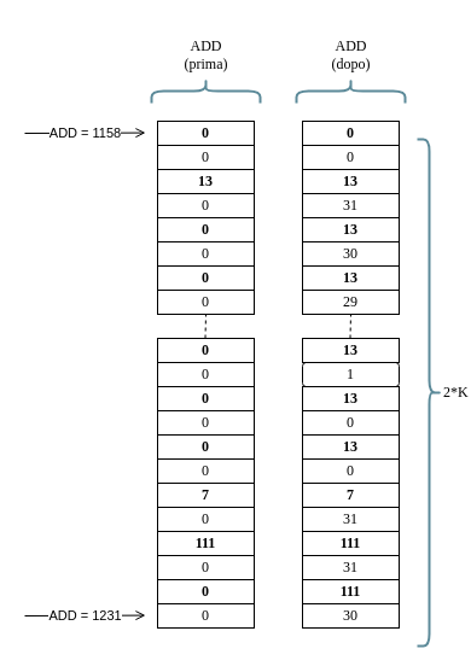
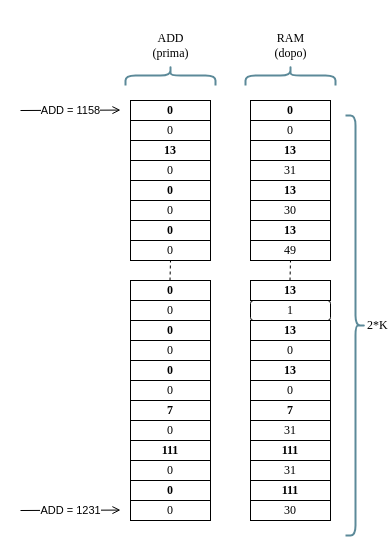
  <mxCell id="0" />
  <mxCell id="1" parent="0" />
  <mxCell id="2" value="0" style="rounded=0;whiteSpace=wrap;html=1;fillColor=none;fontFamily=New Computer Modern;fontStyle=1" parent="1" vertex="1"><mxGeometry x="130" y="100" width="80" height="20" as="geometry" /></mxCell>
  <mxCell id="3" value="0" style="rounded=0;whiteSpace=wrap;html=1;fillColor=none;fontFamily=New Computer Modern;" parent="1" vertex="1"><mxGeometry x="130" y="120" width="80" height="20" as="geometry" /></mxCell>
  <mxCell id="4" value="13" style="rounded=0;whiteSpace=wrap;html=1;fillColor=none;fontFamily=New Computer Modern;fontStyle=1" parent="1" vertex="1"><mxGeometry x="130" y="140" width="80" height="20" as="geometry" /></mxCell>
  <mxCell id="5" value="0" style="rounded=0;whiteSpace=wrap;html=1;fillColor=none;fontFamily=New Computer Modern;" parent="1" vertex="1"><mxGeometry x="130" y="160" width="80" height="20" as="geometry" /></mxCell>
  <mxCell id="6" value="0" style="rounded=0;whiteSpace=wrap;html=1;fillColor=none;fontFamily=New Computer Modern;fontStyle=1" parent="1" vertex="1"><mxGeometry x="130" y="180" width="80" height="20" as="geometry" /></mxCell>
  <mxCell id="7" value="0" style="rounded=0;whiteSpace=wrap;html=1;fillColor=none;fontFamily=New Computer Modern;" parent="1" vertex="1"><mxGeometry x="130" y="200" width="80" height="20" as="geometry" /></mxCell>
  <mxCell id="8" value="0" style="rounded=0;whiteSpace=wrap;html=1;fillColor=none;fontFamily=New Computer Modern;fontStyle=1" parent="1" vertex="1"><mxGeometry x="130" y="220" width="80" height="20" as="geometry" /></mxCell>
  <mxCell id="9" value="0" style="rounded=0;whiteSpace=wrap;html=1;fillColor=none;fontFamily=New Computer Modern;" parent="1" vertex="1"><mxGeometry x="130" y="240" width="80" height="20" as="geometry" /></mxCell>
  <mxCell id="10" value="0" style="rounded=0;whiteSpace=wrap;html=1;fillColor=none;fontFamily=New Computer Modern;fontStyle=1" parent="1" vertex="1"><mxGeometry x="130" y="280" width="80" height="20" as="geometry" /></mxCell>
  <mxCell id="11" value="0" style="rounded=0;whiteSpace=wrap;html=1;fillColor=none;fontFamily=New Computer Modern;" parent="1" vertex="1"><mxGeometry x="130" y="300" width="80" height="20" as="geometry" /></mxCell>
  <mxCell id="12" value="" style="endArrow=none;dashed=1;html=1;rounded=0;" parent="1" edge="1"><mxGeometry width="50" height="50" relative="1" as="geometry"><mxPoint x="169.5" y="280" as="sourcePoint" /><mxPoint x="170" y="260" as="targetPoint" /></mxGeometry></mxCell>
  <mxCell id="13" value="0" style="rounded=0;whiteSpace=wrap;html=1;fillColor=none;fontFamily=New Computer Modern;fontStyle=1" parent="1" vertex="1"><mxGeometry x="250" y="100" width="80" height="20" as="geometry" /></mxCell>
  <mxCell id="14" value="0" style="rounded=0;whiteSpace=wrap;html=1;fillColor=none;fontFamily=New Computer Modern;" parent="1" vertex="1"><mxGeometry x="250" y="120" width="80" height="20" as="geometry" /></mxCell>
  <mxCell id="15" value="13" style="rounded=0;whiteSpace=wrap;html=1;fillColor=none;fontFamily=New Computer Modern;fontStyle=1" parent="1" vertex="1"><mxGeometry x="250" y="140" width="80" height="20" as="geometry" /></mxCell>
  <mxCell id="16" value="31" style="rounded=0;whiteSpace=wrap;html=1;fillColor=none;fontFamily=New Computer Modern;" parent="1" vertex="1"><mxGeometry x="250" y="160" width="80" height="20" as="geometry" /></mxCell>
  <mxCell id="17" value="13" style="rounded=0;whiteSpace=wrap;html=1;fillColor=none;fontFamily=New Computer Modern;fontStyle=1" parent="1" vertex="1"><mxGeometry x="250" y="180" width="80" height="20" as="geometry" /></mxCell>
  <mxCell id="18" value="30" style="rounded=0;whiteSpace=wrap;html=1;fillColor=none;fontFamily=New Computer Modern;" parent="1" vertex="1"><mxGeometry x="250" y="200" width="80" height="20" as="geometry" /></mxCell>
  <mxCell id="19" value="13" style="rounded=0;whiteSpace=wrap;html=1;fillColor=none;fontFamily=New Computer Modern;fontStyle=1" parent="1" vertex="1"><mxGeometry x="250" y="220" width="80" height="20" as="geometry" /></mxCell>
- <mxCell id="20" value="29" style="rounded=0;whiteSpace=wrap;html=1;fillColor=none;fontFamily=New Computer Modern;" parent="1" vertex="1"><mxGeometry x="250" y="240" width="80" height="20" as="geometry" /></mxCell>
+ <mxCell id="20" value="49" style="rounded=0;whiteSpace=wrap;html=1;fillColor=none;fontFamily=New Computer Modern;" parent="1" vertex="1"><mxGeometry x="250" y="240" width="80" height="20" as="geometry" /></mxCell>
  <mxCell id="21" value="13" style="rounded=0;whiteSpace=wrap;html=1;fillColor=none;fontFamily=New Computer Modern;fontStyle=1" parent="1" vertex="1"><mxGeometry x="250" y="280" width="80" height="20" as="geometry" /></mxCell>
  <mxCell id="22" value="1" style="whiteSpace=wrap;html=1;fillColor=none;fontFamily=New Computer Modern;rounded=1;" parent="1" vertex="1"><mxGeometry x="250" y="300" width="80" height="20" as="geometry" /></mxCell>
  <mxCell id="23" value="" style="endArrow=none;dashed=1;html=1;rounded=0;" parent="1" edge="1"><mxGeometry width="50" height="50" relative="1" as="geometry"><mxPoint x="289.5" y="280" as="sourcePoint" /><mxPoint x="290" y="260" as="targetPoint" /></mxGeometry></mxCell>
  <mxCell id="24" value="0" style="rounded=0;whiteSpace=wrap;html=1;fillColor=none;fontFamily=New Computer Modern;fontStyle=1" parent="1" vertex="1"><mxGeometry x="130" y="320" width="80" height="20" as="geometry" /></mxCell>
  <mxCell id="25" value="0" style="rounded=0;whiteSpace=wrap;html=1;fillColor=none;fontFamily=New Computer Modern;" parent="1" vertex="1"><mxGeometry x="130" y="340" width="80" height="20" as="geometry" /></mxCell>
  <mxCell id="26" value="13" style="rounded=0;whiteSpace=wrap;html=1;fillColor=none;fontFamily=New Computer Modern;fontStyle=1" parent="1" vertex="1"><mxGeometry x="250" y="320" width="80" height="20" as="geometry" /></mxCell>
  <mxCell id="27" value="0" style="rounded=0;whiteSpace=wrap;html=1;fillColor=none;fontFamily=New Computer Modern;" parent="1" vertex="1"><mxGeometry x="250" y="340" width="80" height="20" as="geometry" /></mxCell>
  <mxCell id="28" value="0" style="rounded=0;whiteSpace=wrap;html=1;fillColor=none;fontFamily=New Computer Modern;fontStyle=1" parent="1" vertex="1"><mxGeometry x="130" y="360" width="80" height="20" as="geometry" /></mxCell>
  <mxCell id="29" value="0" style="rounded=0;whiteSpace=wrap;html=1;fillColor=none;fontFamily=New Computer Modern;" parent="1" vertex="1"><mxGeometry x="130" y="380" width="80" height="20" as="geometry" /></mxCell>
  <mxCell id="30" value="13" style="rounded=0;whiteSpace=wrap;html=1;fillColor=none;fontFamily=New Computer Modern;fontStyle=1" parent="1" vertex="1"><mxGeometry x="250" y="360" width="80" height="20" as="geometry" /></mxCell>
  <mxCell id="31" value="0" style="rounded=0;whiteSpace=wrap;html=1;fillColor=none;fontFamily=New Computer Modern;" parent="1" vertex="1"><mxGeometry x="250" y="380" width="80" height="20" as="geometry" /></mxCell>
  <mxCell id="32" value="7" style="rounded=0;whiteSpace=wrap;html=1;fillColor=none;fontFamily=New Computer Modern;fontStyle=1" parent="1" vertex="1"><mxGeometry x="130" y="400" width="80" height="20" as="geometry" /></mxCell>
  <mxCell id="33" value="0" style="rounded=0;whiteSpace=wrap;html=1;fillColor=none;fontFamily=New Computer Modern;" parent="1" vertex="1"><mxGeometry x="130" y="420" width="80" height="20" as="geometry" /></mxCell>
  <mxCell id="34" value="7" style="rounded=0;whiteSpace=wrap;html=1;fillColor=none;fontFamily=New Computer Modern;fontStyle=1" parent="1" vertex="1"><mxGeometry x="250" y="400" width="80" height="20" as="geometry" /></mxCell>
  <mxCell id="35" value="31" style="rounded=0;whiteSpace=wrap;html=1;fillColor=none;fontFamily=New Computer Modern;" parent="1" vertex="1"><mxGeometry x="250" y="420" width="80" height="20" as="geometry" /></mxCell>
  <mxCell id="36" value="111" style="rounded=0;whiteSpace=wrap;html=1;fillColor=none;fontFamily=New Computer Modern;fontStyle=1" parent="1" vertex="1"><mxGeometry x="130" y="440" width="80" height="20" as="geometry" /></mxCell>
  <mxCell id="37" value="0" style="rounded=0;whiteSpace=wrap;html=1;fillColor=none;fontFamily=New Computer Modern;" parent="1" vertex="1"><mxGeometry x="130" y="460" width="80" height="20" as="geometry" /></mxCell>
  <mxCell id="38" value="111" style="rounded=0;whiteSpace=wrap;html=1;fillColor=none;fontFamily=New Computer Modern;fontStyle=1" parent="1" vertex="1"><mxGeometry x="250" y="440" width="80" height="20" as="geometry" /></mxCell>
  <mxCell id="39" value="31" style="rounded=0;whiteSpace=wrap;html=1;fillColor=none;fontFamily=New Computer Modern;" parent="1" vertex="1"><mxGeometry x="250" y="460" width="80" height="20" as="geometry" /></mxCell>
  <mxCell id="40" value="0" style="rounded=0;whiteSpace=wrap;html=1;fillColor=none;fontFamily=New Computer Modern;fontStyle=1" parent="1" vertex="1"><mxGeometry x="130" y="480" width="80" height="20" as="geometry" /></mxCell>
  <mxCell id="41" value="0" style="rounded=0;whiteSpace=wrap;html=1;fillColor=none;fontFamily=New Computer Modern;" parent="1" vertex="1"><mxGeometry x="130" y="500" width="80" height="20" as="geometry" /></mxCell>
  <mxCell id="42" value="111" style="rounded=0;whiteSpace=wrap;html=1;fillColor=none;fontFamily=New Computer Modern;fontStyle=1" parent="1" vertex="1"><mxGeometry x="250" y="480" width="80" height="20" as="geometry" /></mxCell>
  <mxCell id="43" value="30" style="rounded=0;whiteSpace=wrap;html=1;fillColor=none;fontFamily=New Computer Modern;" parent="1" vertex="1"><mxGeometry x="250" y="500" width="80" height="20" as="geometry" /></mxCell>
  <mxCell id="44" value="ADD = 1158" style="endArrow=open;html=1;rounded=0;endFill=0;" parent="1" edge="1"><mxGeometry width="50" height="50" relative="1" as="geometry"><mxPoint x="20" y="110" as="sourcePoint" /><mxPoint x="120" y="109.58" as="targetPoint" /></mxGeometry></mxCell>
  <mxCell id="45" value="ADD = 1231" style="endArrow=open;html=1;rounded=0;endFill=0;" parent="1" edge="1"><mxGeometry width="50" height="50" relative="1" as="geometry"><mxPoint x="20" y="510" as="sourcePoint" /><mxPoint x="120" y="509.58" as="targetPoint" /></mxGeometry></mxCell>
  <mxCell id="46" value="" style="shape=curlyBracket;whiteSpace=wrap;html=1;rounded=1;flipH=1;labelPosition=right;verticalLabelPosition=middle;align=left;verticalAlign=middle;rotation=-90;strokeColor=#5C8A99;strokeWidth=2;" parent="1" vertex="1"><mxGeometry x="160" y="30" width="20" height="90" as="geometry" /></mxCell>
  <mxCell id="47" value="" style="shape=curlyBracket;whiteSpace=wrap;html=1;rounded=1;flipH=1;labelPosition=right;verticalLabelPosition=middle;align=left;verticalAlign=middle;rotation=-90;strokeColor=#5C8A99;strokeWidth=2;" parent="1" vertex="1"><mxGeometry x="280" y="30" width="20" height="90" as="geometry" /></mxCell>
  <mxCell id="48" value="&lt;div&gt;&lt;font face=&quot;New Computer Modern&quot;&gt;ADD&lt;/font&gt;&lt;/div&gt;&lt;div&gt;&lt;font face=&quot;dxdMlEZda7upcUsz9ILX&quot;&gt;(prima)&lt;br&gt;&lt;/font&gt;&lt;/div&gt;" style="text;html=1;align=center;verticalAlign=middle;resizable=0;points=[];autosize=1;strokeColor=none;fillColor=none;" parent="1" vertex="1"><mxGeometry x="135" y="20" width="70" height="50" as="geometry" /></mxCell>
- <mxCell id="49" value="&lt;div&gt;&lt;font face=&quot;New Computer Modern&quot;&gt;ADD&lt;/font&gt;&lt;/div&gt;&lt;div&gt;&lt;font face=&quot;dxdMlEZda7upcUsz9ILX&quot;&gt;(dopo)&lt;br&gt;&lt;/font&gt;&lt;/div&gt;" style="text;html=1;align=center;verticalAlign=middle;resizable=0;points=[];autosize=1;strokeColor=none;fillColor=none;" parent="1" vertex="1"><mxGeometry x="260" y="20" width="60" height="50" as="geometry" /></mxCell>
+ <mxCell id="49" value="&lt;div&gt;&lt;font face=&quot;New Computer Modern&quot;&gt;RAM&lt;/font&gt;&lt;/div&gt;&lt;div&gt;&lt;font face=&quot;dxdMlEZda7upcUsz9ILX&quot;&gt;(dopo)&lt;br&gt;&lt;/font&gt;&lt;/div&gt;" style="text;html=1;align=center;verticalAlign=middle;resizable=0;points=[];autosize=1;strokeColor=none;fillColor=none;" parent="1" vertex="1"><mxGeometry x="260" y="20" width="60" height="50" as="geometry" /></mxCell>
  <mxCell id="50" value="&lt;font face=&quot;New Computer Modern&quot;&gt;2*K&lt;/font&gt;" style="shape=curlyBracket;whiteSpace=wrap;html=1;rounded=1;flipH=1;labelPosition=right;verticalLabelPosition=middle;align=left;verticalAlign=middle;strokeColor=#5C8A99;strokeWidth=2;" parent="1" vertex="1"><mxGeometry x="345" y="115" width="20" height="420" as="geometry" /></mxCell>
